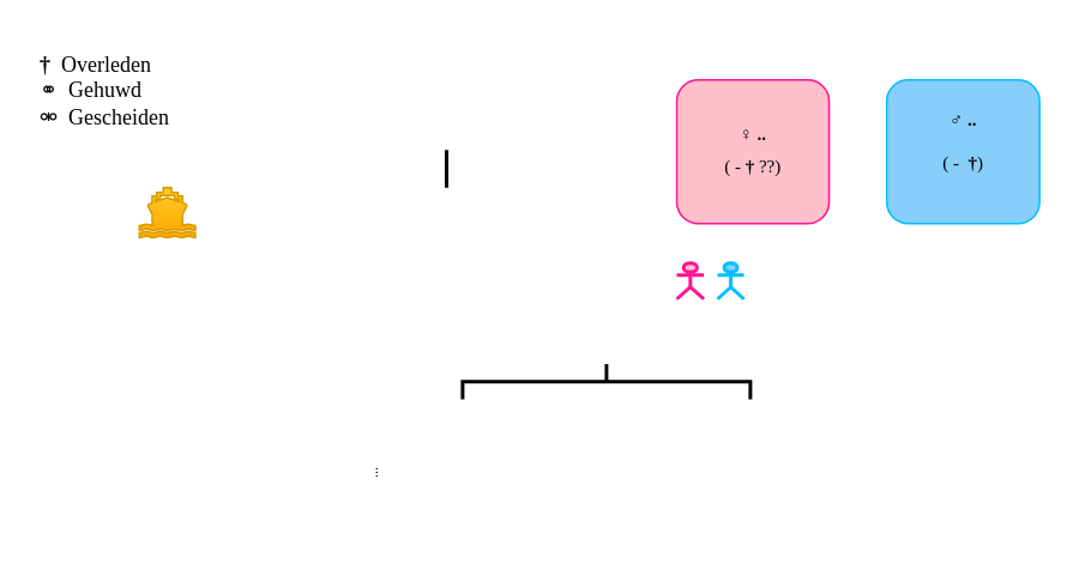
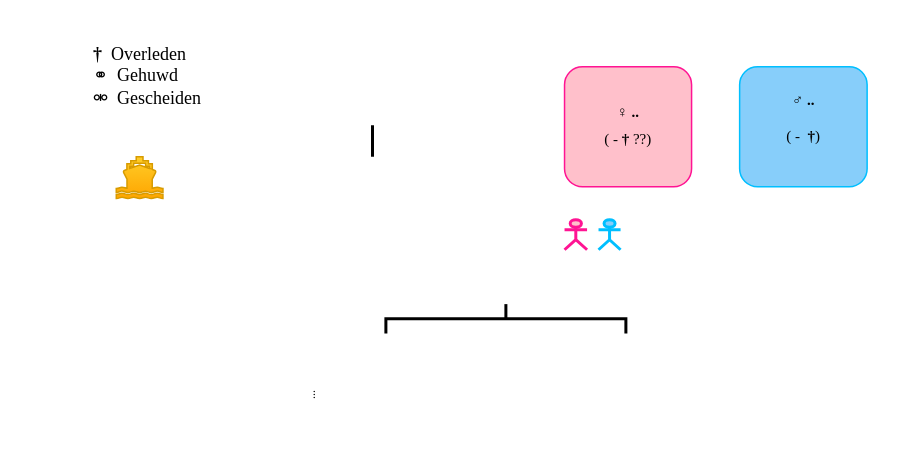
  <mxCell id="0" />
  <mxCell id="1" parent="0" />
- <mxCell id="2" value="&lt;div style=&quot;font-size: 12px;&quot; align=&quot;left&quot;&gt;&lt;font style=&quot;font-size: 12px;&quot; face=&quot;Verdana&quot;&gt;&lt;b&gt;†&lt;span style=&quot;&quot;&gt; &lt;/span&gt;&lt;/b&gt;&lt;/font&gt;&lt;font style=&quot;font-size: 12px;&quot;&gt;&lt;span style=&quot;&quot;&gt; &lt;/span&gt;&lt;span style=&quot;white-space: pre;&quot;&gt; &lt;/span&gt;Overleden&lt;/font&gt;&lt;/div&gt;&lt;div style=&quot;font-size: 12px;&quot; align=&quot;left&quot;&gt;&lt;font style=&quot;font-size: 12px;&quot;&gt;&lt;span lang=&quot;EN-US&quot;&gt;⚭&lt;span style=&quot;&quot;&gt; &lt;/span&gt;&lt;/span&gt;&lt;span style=&quot;white-space: pre;&quot;&gt; &lt;/span&gt;Gehuwd&lt;/font&gt;&lt;/div&gt;&lt;div style=&quot;font-size: 12px;&quot; align=&quot;left&quot;&gt;&lt;font style=&quot;font-size: 12px;&quot;&gt;&lt;font style=&quot;font-size: 12px;&quot;&gt;&lt;span lang=&quot;EN-US&quot;&gt;&lt;span lang=&quot;EN-US&quot;&gt;⚮ &lt;/span&gt;&lt;/span&gt;&lt;/font&gt;&lt;span style=&quot;white-space: pre;&quot;&gt; &lt;/span&gt;Gescheiden&lt;br&gt;&lt;/font&gt;&lt;/div&gt;" style="text;html=1;strokeColor=none;fillColor=none;align=left;verticalAlign=middle;whiteSpace=wrap;rounded=0;fillStyle=auto;fontFamily=Verdana;fontSize=8;fontColor=#000000;" vertex="1" parent="1"><mxGeometry x="20.01" y="20" width="110.64" height="60" as="geometry" /></mxCell>
+ <mxCell id="2" value="&lt;div style=&quot;font-size: 12px;&quot; align=&quot;left&quot;&gt;&lt;font style=&quot;font-size: 12px;&quot; face=&quot;Verdana&quot;&gt;&lt;b&gt;†&lt;span style=&quot;&quot;&gt; &lt;/span&gt;&lt;/b&gt;&lt;/font&gt;&lt;font style=&quot;font-size: 12px;&quot;&gt;&lt;span style=&quot;&quot;&gt; &lt;/span&gt;&lt;span style=&quot;white-space: pre;&quot;&gt; &lt;/span&gt;Overleden&lt;/font&gt;&lt;/div&gt;&lt;div style=&quot;font-size: 12px;&quot; align=&quot;left&quot;&gt;&lt;font style=&quot;font-size: 12px;&quot;&gt;&lt;span lang=&quot;EN-US&quot;&gt;⚭&lt;span style=&quot;&quot;&gt; &lt;/span&gt;&lt;/span&gt;&lt;span style=&quot;white-space: pre;&quot;&gt; &lt;/span&gt;Gehuwd&lt;/font&gt;&lt;/div&gt;&lt;div style=&quot;font-size: 12px;&quot; align=&quot;left&quot;&gt;&lt;font style=&quot;font-size: 12px;&quot;&gt;&lt;font style=&quot;font-size: 12px;&quot;&gt;&lt;span lang=&quot;EN-US&quot;&gt;&lt;span lang=&quot;EN-US&quot;&gt;⚮ &lt;/span&gt;&lt;/span&gt;&lt;/font&gt;&lt;span style=&quot;white-space: pre;&quot;&gt; &lt;/span&gt;Gescheiden&lt;br&gt;&lt;/font&gt;&lt;/div&gt;" style="text;html=1;strokeColor=none;fillColor=none;align=left;verticalAlign=middle;whiteSpace=wrap;rounded=0;fillStyle=auto;fontFamily=Verdana;fontSize=8;fontColor=#000000;" vertex="1" parent="1"><mxGeometry x="60.01" y="20" width="110.64" height="60" as="geometry" /></mxCell>
  <mxCell id="3" value="&lt;div&gt;&lt;font style=&quot;font-size: 10px;&quot;&gt;♀ &lt;b&gt;..&lt;br&gt;&lt;/b&gt;&lt;/font&gt;&lt;/div&gt;&lt;div&gt;&lt;font style=&quot;font-size: 10px;&quot; size=&quot;3&quot;&gt;( - &lt;/font&gt;&lt;font style=&quot;font-size: 10px;&quot; size=&quot;3&quot;&gt;&lt;font style=&quot;font-size: 10px;&quot; face=&quot;Verdana&quot;&gt;&lt;font style=&quot;font-size: 10px;&quot; size=&quot;3&quot;&gt;&lt;b&gt;†&lt;/b&gt; ??&lt;/font&gt;&lt;/font&gt;)&lt;/font&gt;&lt;font size=&quot;3&quot;&gt;&lt;i&gt;&lt;br&gt;&lt;/i&gt;&lt;/font&gt;&lt;/div&gt;" style="rounded=1;whiteSpace=wrap;html=1;fillColor=#FFC0CB;strokeColor=#FF1493;fillStyle=auto;fontFamily=Verdana;fontSize=10;fontColor=#000000;" vertex="1" parent="1"><mxGeometry x="375.86" y="44" width="84.69" height="80" as="geometry" /></mxCell>
  <mxCell id="4" value="&lt;div&gt;&lt;font style=&quot;font-size: 10px;&quot; face=&quot;Verdana&quot;&gt;♂ &lt;b&gt;..&lt;/b&gt;&lt;/font&gt;&lt;/div&gt;&lt;br&gt;&lt;div&gt;&lt;font style=&quot;font-size: 10px;&quot; face=&quot;Verdana&quot;&gt;( -&amp;nbsp; &lt;/font&gt;&lt;font style=&quot;font-size: 10px;&quot; face=&quot;Verdana&quot;&gt;&lt;font style=&quot;font-size: 10px;&quot; size=&quot;3&quot;&gt;&lt;b&gt;†&lt;/b&gt;&lt;/font&gt;)&lt;/font&gt;&lt;/div&gt;&lt;div&gt;&lt;br&gt;&lt;/div&gt;" style="rounded=1;whiteSpace=wrap;html=1;fillStyle=auto;strokeColor=#00BFFF;fillColor=#87CEFA;gradientColor=none;fontFamily=Verdana;fontSize=10;fontColor=#000000;" vertex="1" parent="1"><mxGeometry x="492.59" y="44" width="85" height="80" as="geometry" /></mxCell>
  <mxCell id="5" value="" style="shape=umlActor;verticalLabelPosition=bottom;verticalAlign=top;html=1;outlineConnect=0;fillStyle=auto;fontFamily=Verdana;fontSize=10;fontColor=#000000;strokeColor=#FF1493;strokeWidth=2;fillColor=#FFC0CB;gradientColor=none;" vertex="1" parent="1"><mxGeometry x="375.86" y="146" width="15.01" height="20" as="geometry" /></mxCell>
  <mxCell id="6" value="&lt;div align=&quot;center&quot;&gt;&lt;br&gt;&lt;/div&gt;" style="shape=umlActor;verticalLabelPosition=bottom;verticalAlign=top;html=1;outlineConnect=0;fillStyle=auto;fontFamily=Verdana;fontSize=10;fontColor=#000000;strokeColor=#00BFFF;strokeWidth=2;fillColor=#87CEFA;gradientColor=none;align=center;" vertex="1" parent="1"><mxGeometry x="398.52" y="146" width="14.69" height="20" as="geometry" /></mxCell>
  <mxCell id="7" value="" style="shape=mxgraph.signs.transportation.ship_2;html=1;pointerEvents=1;fillColor=#ffcd28;strokeColor=#d79b00;verticalLabelPosition=bottom;verticalAlign=top;align=center;sketch=0;fontSize=9;gradientColor=#ffa500;" vertex="1" parent="1"><mxGeometry x="77" y="104" width="31.15" height="28" as="geometry" /></mxCell>
  <mxCell id="8" value="" style="line;strokeWidth=2;direction=south;html=1;fillStyle=auto;fontFamily=Verdana;fontSize=10;fillColor=#87CEFA;gradientColor=none;fontColor=#000000;" vertex="1" parent="1"><mxGeometry x="242.83" y="83" width="10" height="21" as="geometry" /></mxCell>
  <mxCell id="9" value="" style="strokeWidth=2;html=1;shape=mxgraph.flowchart.annotation_2;align=left;labelPosition=right;pointerEvents=1;fillStyle=auto;fontFamily=Verdana;fontSize=10;fillColor=#87CEFA;gradientColor=none;rotation=90;" vertex="1" parent="1"><mxGeometry x="327" y="132" width="19.52" height="160" as="geometry" /></mxCell>
  <mxCell id="10" value="..." style="text;html=1;strokeColor=none;fillColor=none;align=center;verticalAlign=middle;whiteSpace=wrap;rounded=0;fillStyle=auto;fontFamily=Verdana;fontSize=8;fontColor=#000000;rotation=-90;" vertex="1" parent="1"><mxGeometry x="187" y="254" width="40" height="18" as="geometry" /></mxCell>
